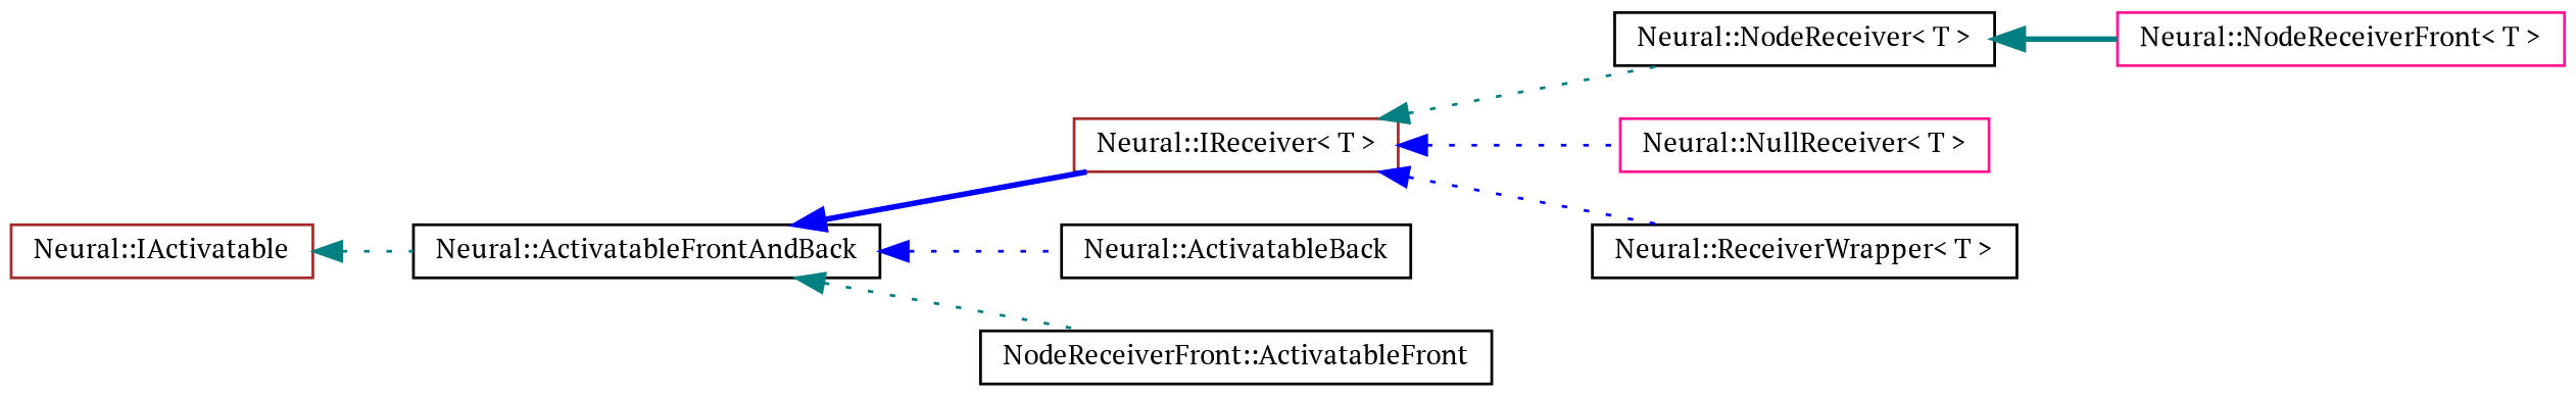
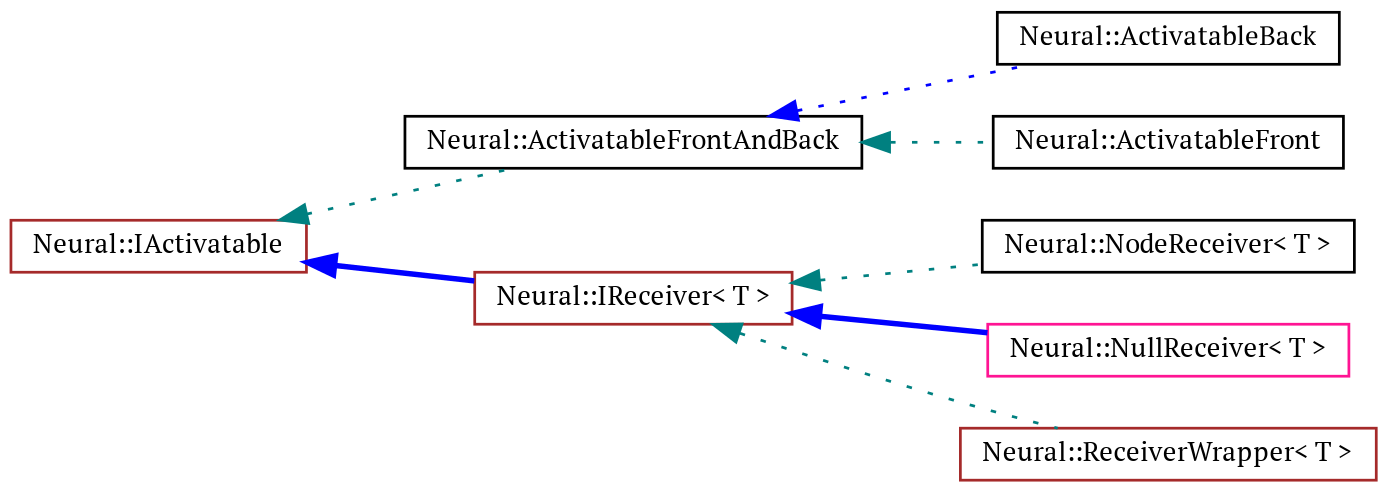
  digraph {
    fontname="PT Serif"
    rankdir=LR
    node [color=black fillcolor=white fontname="PT Serif" fontsize=10 shape=record style=filled]
    edge [color=teal dir=back fontname="PT Serif" fontsize=10 labelfontname=Helvetica labelfontsize=10 style=dotted]
    n1 [color=brown height=0.2 label="Neural::IActivatable" width=0.4]
    n2 [height=0.2 label="Neural::ActivatableFrontAndBack" width=0.4]
    n3 [color=brown height=0.2 label="Neural::IReceiver\< T \>" width=0.4]
    n4 [height=0.2 label="Neural::ActivatableBack" width=0.4]
-   n5 [height=0.2 label="NodeReceiverFront::ActivatableFront" width=0.4]
+   n5 [height=0.2 label="Neural::ActivatableFront" width=0.4]
    n6 [height=0.2 label="Neural::NodeReceiver\< T \>" width=0.4]
    n7 [color=deeppink height=0.2 label="Neural::NullReceiver\< T \>" width=0.4]
-   n8 [height=0.2 label="Neural::ReceiverWrapper\< T \>" width=0.4]
-   n9 [color=deeppink height=0.2 label="Neural::NodeReceiverFront\< T \>" width=0.4]
+   n8 [color=brown height=0.2 label="Neural::ReceiverWrapper\< T \>" width=0.4]
    n1 -> n2
-   n2 -> n3 [color=blue style=bold]
+   n1 -> n3 [color=blue style=bold]
    n2 -> n4 [color=blue]
    n2 -> n5
    n3 -> n6
-   n3 -> n7 [color=blue]
-   n3 -> n8 [color=blue]
-   n6 -> n9 [style=bold]
+   n3 -> n7 [color=blue style=bold]
+   n3 -> n8
  }
